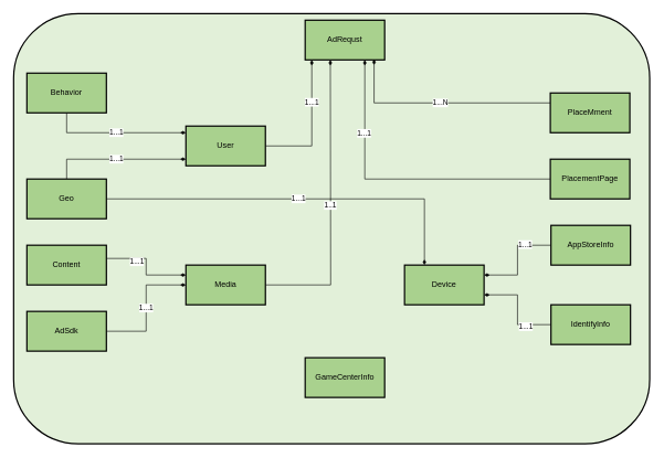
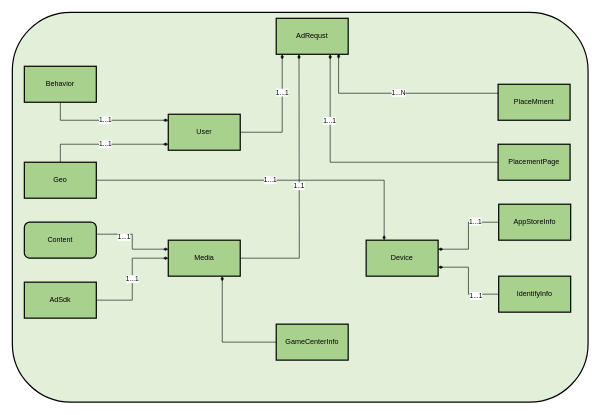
  <mxCell id="0" />
  <mxCell id="1" parent="0" />
  <mxCell id="2" value="" style="rounded=1;whiteSpace=wrap;html=1;strokeWidth=2;fillColor=#E2F0D9;" vertex="1" parent="1"><mxGeometry x="20" y="20" width="960" height="650" as="geometry" /></mxCell>
  <mxCell id="3" value="AdRequst" style="rounded=0;whiteSpace=wrap;html=1;fillColor=#A9D18E;strokeWidth=2;" vertex="1" parent="1"><mxGeometry x="460" y="30" width="120" height="60" as="geometry" /></mxCell>
  <mxCell id="4" style="edgeStyle=orthogonalEdgeStyle;rounded=0;orthogonalLoop=1;jettySize=auto;html=1;entryX=0.75;entryY=1;entryDx=0;entryDy=0;endArrow=diamondThin;endFill=1;" edge="1" parent="1" source="6" target="3"><mxGeometry relative="1" as="geometry" /></mxCell>
  <mxCell id="5" value="1...1" style="edgeLabel;html=1;align=center;verticalAlign=middle;resizable=0;points=[];" vertex="1" connectable="0" parent="4"><mxGeometry x="0.465" y="2" relative="1" as="geometry"><mxPoint y="-13" as="offset" /></mxGeometry></mxCell>
  <mxCell id="6" value="PlacementPage" style="rounded=0;whiteSpace=wrap;html=1;fillColor=#A9D18E;strokeWidth=2;" vertex="1" parent="1"><mxGeometry x="830" y="240" width="120" height="60" as="geometry" /></mxCell>
  <mxCell id="7" value="1...N" style="edgeStyle=orthogonalEdgeStyle;rounded=0;orthogonalLoop=1;jettySize=auto;html=1;entryX=0.867;entryY=0.983;entryDx=0;entryDy=0;entryPerimeter=0;endArrow=diamondThin;endFill=1;exitX=0;exitY=0.25;exitDx=0;exitDy=0;" edge="1" parent="1" source="8" target="3"><mxGeometry relative="1" as="geometry"><Array as="points"><mxPoint x="564" y="155" /></Array></mxGeometry></mxCell>
  <mxCell id="8" value="PlaceMment" style="rounded=0;whiteSpace=wrap;html=1;fillColor=#A9D18E;strokeWidth=2;" vertex="1" parent="1"><mxGeometry x="830" y="140" width="120" height="60" as="geometry" /></mxCell>
  <mxCell id="9" value="1...1" style="edgeStyle=orthogonalEdgeStyle;rounded=0;orthogonalLoop=1;jettySize=auto;html=1;endArrow=diamondThin;endFill=1;" edge="1" parent="1" target="3"><mxGeometry x="0.364" relative="1" as="geometry"><mxPoint x="400" y="220" as="sourcePoint" /><mxPoint x="496.96" y="91.98" as="targetPoint" /><Array as="points"><mxPoint x="470" y="220" /></Array><mxPoint as="offset" /></mxGeometry></mxCell>
  <mxCell id="10" value="User" style="rounded=0;whiteSpace=wrap;html=1;fillColor=#A9D18E;strokeWidth=2;" vertex="1" parent="1"><mxGeometry x="280" y="190" width="120" height="60" as="geometry" /></mxCell>
  <mxCell id="11" value="1...1" style="edgeStyle=orthogonalEdgeStyle;rounded=0;orthogonalLoop=1;jettySize=auto;html=1;endArrow=diamondThin;endFill=1;" edge="1" parent="1" source="12"><mxGeometry relative="1" as="geometry"><mxPoint x="280" y="200" as="targetPoint" /><Array as="points"><mxPoint x="100" y="200" /><mxPoint x="280" y="200" /></Array></mxGeometry></mxCell>
  <mxCell id="12" value="Behavior" style="rounded=0;whiteSpace=wrap;html=1;fillColor=#A9D18E;strokeWidth=2;" vertex="1" parent="1"><mxGeometry x="40" y="110" width="120" height="60" as="geometry" /></mxCell>
  <mxCell id="13" value="1...1" style="edgeStyle=orthogonalEdgeStyle;rounded=0;orthogonalLoop=1;jettySize=auto;html=1;endArrow=diamondThin;endFill=1;" edge="1" parent="1" source="15" target="10"><mxGeometry relative="1" as="geometry"><Array as="points"><mxPoint x="100" y="240" /></Array></mxGeometry></mxCell>
  <mxCell id="14" value="1...1" style="edgeStyle=orthogonalEdgeStyle;rounded=0;orthogonalLoop=1;jettySize=auto;html=1;entryX=0.25;entryY=0;entryDx=0;entryDy=0;endArrow=diamondThin;endFill=1;" edge="1" parent="1" source="15" target="25"><mxGeometry relative="1" as="geometry" /></mxCell>
  <mxCell id="15" value="Geo" style="rounded=0;whiteSpace=wrap;html=1;fillColor=#A9D18E;strokeWidth=2;" vertex="1" parent="1"><mxGeometry x="40" y="270" width="120" height="60" as="geometry" /></mxCell>
  <mxCell id="16" value="1..1" style="edgeStyle=orthogonalEdgeStyle;rounded=0;orthogonalLoop=1;jettySize=auto;html=1;endArrow=diamondThin;endFill=1;" edge="1" parent="1" source="17"><mxGeometry relative="1" as="geometry"><mxPoint x="498" y="90" as="targetPoint" /></mxGeometry></mxCell>
  <mxCell id="17" value="Media" style="rounded=0;whiteSpace=wrap;html=1;fillColor=#A9D18E;strokeWidth=2;" vertex="1" parent="1"><mxGeometry x="280" y="400" width="120" height="60" as="geometry" /></mxCell>
  <mxCell id="18" style="edgeStyle=orthogonalEdgeStyle;rounded=0;orthogonalLoop=1;jettySize=auto;html=1;entryX=0;entryY=0.25;entryDx=0;entryDy=0;endArrow=diamondThin;endFill=1;" edge="1" parent="1" source="20" target="17"><mxGeometry relative="1" as="geometry"><Array as="points"><mxPoint x="220" y="390" /><mxPoint x="220" y="415" /></Array></mxGeometry></mxCell>
  <mxCell id="19" value="1...1" style="edgeLabel;html=1;align=center;verticalAlign=middle;resizable=0;points=[];" vertex="1" connectable="0" parent="18"><mxGeometry x="-0.379" y="-4" relative="1" as="geometry"><mxPoint as="offset" /></mxGeometry></mxCell>
- <mxCell id="20" value="Content" style="rounded=0;whiteSpace=wrap;html=1;fillColor=#A9D18E;strokeWidth=2;" vertex="1" parent="1"><mxGeometry x="40" y="370" width="120" height="60" as="geometry" /></mxCell>
+ <mxCell id="20" value="Content" style="whiteSpace=wrap;html=1;fillColor=#A9D18E;strokeWidth=2;rounded=1;" vertex="1" parent="1"><mxGeometry x="40" y="370" width="120" height="60" as="geometry" /></mxCell>
  <mxCell id="21" value="1...1" style="edgeStyle=orthogonalEdgeStyle;rounded=0;orthogonalLoop=1;jettySize=auto;html=1;entryX=0;entryY=0.5;entryDx=0;entryDy=0;endArrow=diamondThin;endFill=1;" edge="1" parent="1" source="22" target="17"><mxGeometry relative="1" as="geometry" /></mxCell>
  <mxCell id="22" value="AdSdk" style="rounded=0;whiteSpace=wrap;html=1;fillColor=#A9D18E;strokeWidth=2;" vertex="1" parent="1"><mxGeometry x="40" y="470" width="120" height="60" as="geometry" /></mxCell>
+ <mxCell id="23" style="edgeStyle=orthogonalEdgeStyle;rounded=0;orthogonalLoop=1;jettySize=auto;html=1;entryX=0.75;entryY=1;entryDx=0;entryDy=0;endArrow=diamondThin;endFill=1;" edge="1" parent="1" source="24" target="17"><mxGeometry relative="1" as="geometry" /></mxCell>
  <mxCell id="24" value="GameCenterInfo" style="rounded=0;whiteSpace=wrap;html=1;fillColor=#A9D18E;strokeWidth=2;" vertex="1" parent="1"><mxGeometry x="460" y="540" width="120" height="60" as="geometry" /></mxCell>
  <mxCell id="25" value="Device" style="rounded=0;whiteSpace=wrap;html=1;fillColor=#A9D18E;strokeWidth=2;" vertex="1" parent="1"><mxGeometry x="610" y="400" width="120" height="60" as="geometry" /></mxCell>
  <mxCell id="26" style="edgeStyle=orthogonalEdgeStyle;rounded=0;orthogonalLoop=1;jettySize=auto;html=1;entryX=1;entryY=0.25;entryDx=0;entryDy=0;endArrow=diamondThin;endFill=1;" edge="1" parent="1" source="28" target="25"><mxGeometry relative="1" as="geometry"><mxPoint x="731" y="415" as="targetPoint" /></mxGeometry></mxCell>
  <mxCell id="27" value="1...1" style="edgeLabel;html=1;align=center;verticalAlign=middle;resizable=0;points=[];" vertex="1" connectable="0" parent="26"><mxGeometry x="-0.448" y="-2" relative="1" as="geometry"><mxPoint as="offset" /></mxGeometry></mxCell>
  <mxCell id="28" value="AppStoreInfo" style="rounded=0;whiteSpace=wrap;html=1;fillColor=#A9D18E;strokeWidth=2;" vertex="1" parent="1"><mxGeometry x="831" y="340" width="120" height="60" as="geometry" /></mxCell>
  <mxCell id="29" style="edgeStyle=orthogonalEdgeStyle;rounded=0;orthogonalLoop=1;jettySize=auto;html=1;endArrow=diamondThin;endFill=1;entryX=1;entryY=0.75;entryDx=0;entryDy=0;" edge="1" parent="1" source="31" target="25"><mxGeometry relative="1" as="geometry"><mxPoint x="760" y="445" as="targetPoint" /></mxGeometry></mxCell>
  <mxCell id="30" value="1...1" style="edgeLabel;html=1;align=center;verticalAlign=middle;resizable=0;points=[];" vertex="1" connectable="0" parent="29"><mxGeometry x="-0.471" y="2" relative="1" as="geometry"><mxPoint as="offset" /></mxGeometry></mxCell>
  <mxCell id="31" value="IdentifyInfo" style="rounded=0;whiteSpace=wrap;html=1;fillColor=#A9D18E;strokeWidth=2;" vertex="1" parent="1"><mxGeometry x="831" y="460" width="120" height="60" as="geometry" /></mxCell>
